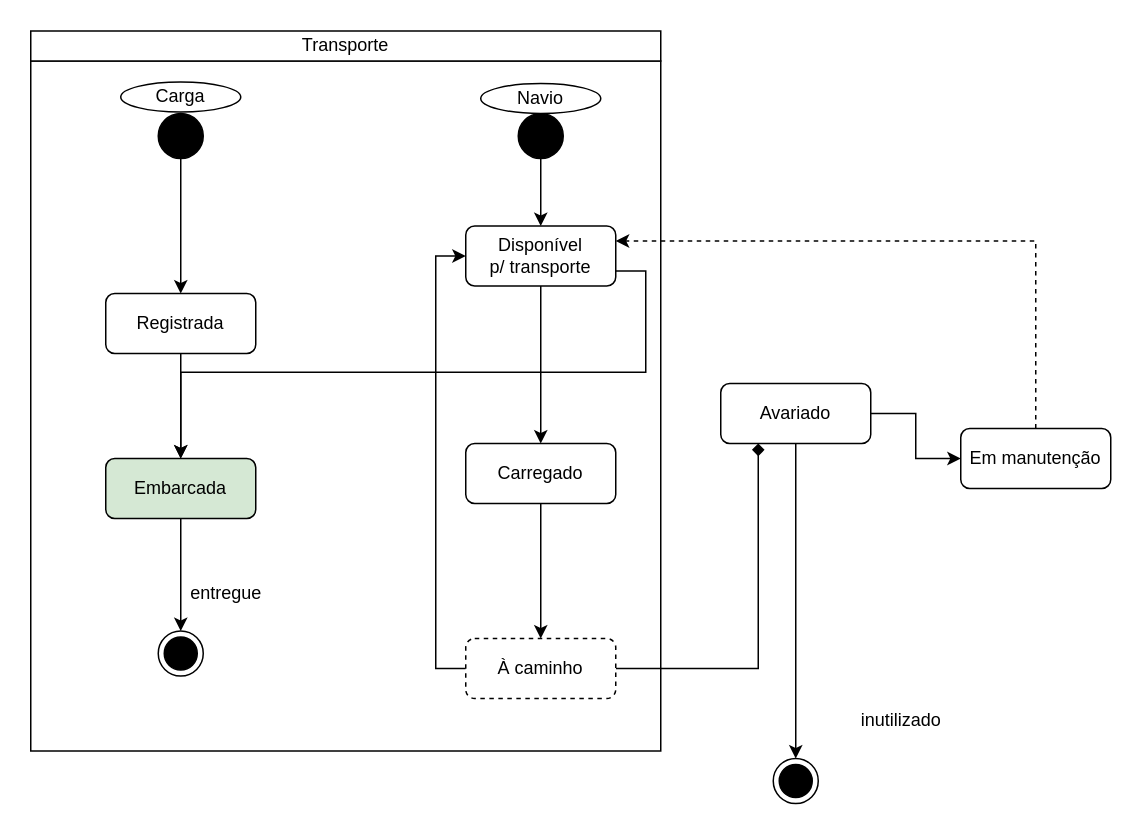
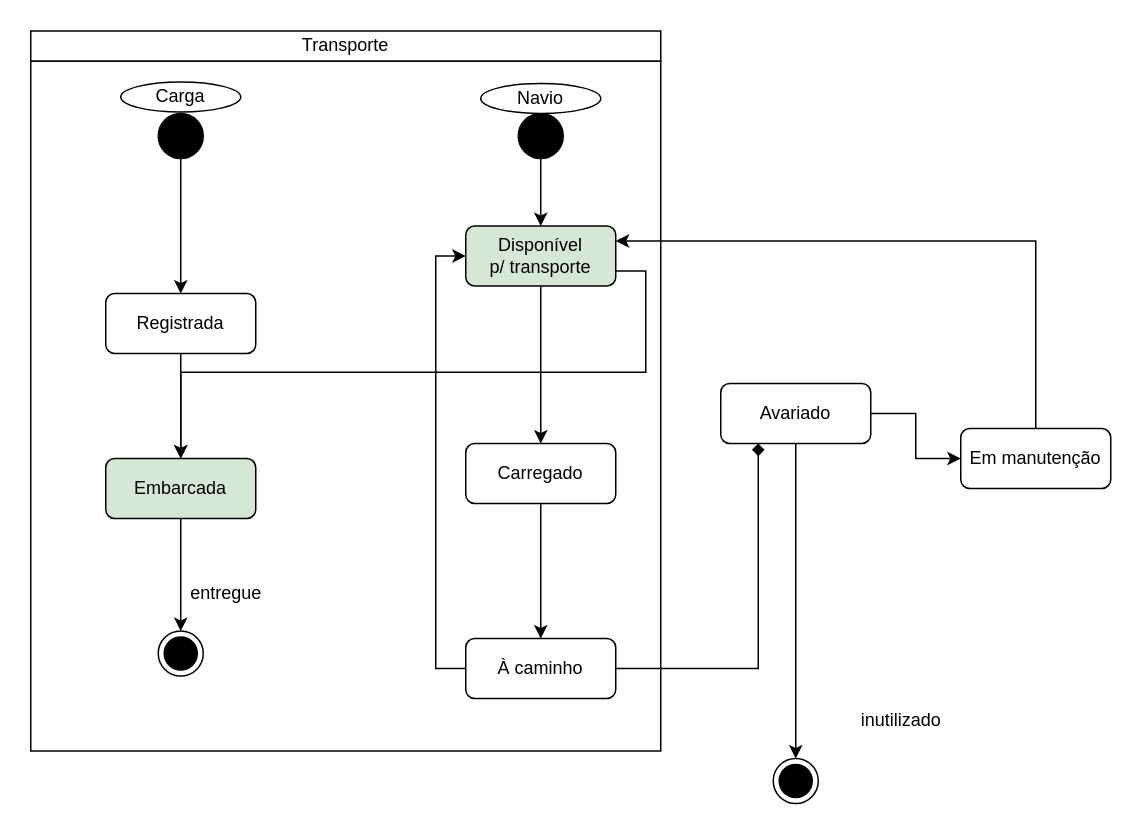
  <mxCell id="0" />
  <mxCell id="1" parent="0" />
  <mxCell id="2" value="" style="rounded=0;whiteSpace=wrap;html=1;" vertex="1" parent="1"><mxGeometry x="20" y="40" width="420" height="460" as="geometry" /></mxCell>
  <mxCell id="3" style="edgeStyle=orthogonalEdgeStyle;rounded=0;orthogonalLoop=1;jettySize=auto;html=1;exitX=0.5;exitY=1;exitDx=0;exitDy=0;entryX=0.5;entryY=0;entryDx=0;entryDy=0;" edge="1" parent="1" source="4" target="5"><mxGeometry relative="1" as="geometry" /></mxCell>
  <mxCell id="4" value="" style="ellipse;fillColor=strokeColor;" vertex="1" parent="1"><mxGeometry x="105" y="75" width="30" height="30" as="geometry" /></mxCell>
  <mxCell id="5" value="Registrada" style="rounded=1;whiteSpace=wrap;html=1;" vertex="1" parent="1"><mxGeometry x="70" y="195" width="100" height="40" as="geometry" /></mxCell>
  <mxCell id="6" style="edgeStyle=orthogonalEdgeStyle;rounded=0;orthogonalLoop=1;jettySize=auto;html=1;exitX=0.5;exitY=1;exitDx=0;exitDy=0;entryX=0.5;entryY=0;entryDx=0;entryDy=0;" edge="1" parent="1" source="7" target="15"><mxGeometry relative="1" as="geometry" /></mxCell>
  <mxCell id="7" value="Embarcada" style="rounded=1;whiteSpace=wrap;html=1;fillColor=#d5e8d4;" vertex="1" parent="1"><mxGeometry x="70" y="305" width="100" height="40" as="geometry" /></mxCell>
  <mxCell id="8" style="edgeStyle=orthogonalEdgeStyle;rounded=0;orthogonalLoop=1;jettySize=auto;html=1;exitX=0.5;exitY=1;exitDx=0;exitDy=0;entryX=0.5;entryY=0;entryDx=0;entryDy=0;" edge="1" parent="1" source="9" target="12"><mxGeometry relative="1" as="geometry" /></mxCell>
  <mxCell id="9" value="" style="ellipse;fillColor=strokeColor;" vertex="1" parent="1"><mxGeometry x="345" y="75" width="30" height="30" as="geometry" /></mxCell>
  <mxCell id="10" style="edgeStyle=orthogonalEdgeStyle;rounded=0;orthogonalLoop=1;jettySize=auto;html=1;exitX=0.5;exitY=1;exitDx=0;exitDy=0;entryX=0.5;entryY=0;entryDx=0;entryDy=0;" edge="1" parent="1" source="12" target="14"><mxGeometry relative="1" as="geometry" /></mxCell>
  <mxCell id="11" style="edgeStyle=orthogonalEdgeStyle;rounded=0;orthogonalLoop=1;jettySize=auto;html=1;exitX=1;exitY=0.75;exitDx=0;exitDy=0;" edge="1" parent="1" source="12" target="7"><mxGeometry relative="1" as="geometry" /></mxCell>
- <mxCell id="12" value="Disponível&lt;br&gt;p/ transporte" style="rounded=1;whiteSpace=wrap;html=1;" vertex="1" parent="1"><mxGeometry x="310" y="150" width="100" height="40" as="geometry" /></mxCell>
+ <mxCell id="12" value="Disponível&lt;br&gt;p/ transporte" style="rounded=1;whiteSpace=wrap;html=1;fillColor=#d5e8d4;" vertex="1" parent="1"><mxGeometry x="310" y="150" width="100" height="40" as="geometry" /></mxCell>
  <mxCell id="13" style="edgeStyle=orthogonalEdgeStyle;rounded=0;orthogonalLoop=1;jettySize=auto;html=1;exitX=0.5;exitY=1;exitDx=0;exitDy=0;entryX=0.5;entryY=0;entryDx=0;entryDy=0;" edge="1" parent="1" source="14" target="25"><mxGeometry relative="1" as="geometry" /></mxCell>
  <mxCell id="14" value="Carregado" style="rounded=1;whiteSpace=wrap;html=1;" vertex="1" parent="1"><mxGeometry x="310" y="295" width="100" height="40" as="geometry" /></mxCell>
  <mxCell id="15" value="" style="ellipse;html=1;shape=endState;fillColor=strokeColor;" vertex="1" parent="1"><mxGeometry x="105" y="420" width="30" height="30" as="geometry" /></mxCell>
  <mxCell id="16" value="" style="endArrow=classic;html=1;rounded=0;exitX=0.5;exitY=1;exitDx=0;exitDy=0;entryX=0.5;entryY=0;entryDx=0;entryDy=0;" edge="1" parent="1" source="5" target="7"><mxGeometry width="50" height="50" relative="1" as="geometry"><mxPoint x="290" y="345" as="sourcePoint" /><mxPoint x="340" y="295" as="targetPoint" /></mxGeometry></mxCell>
  <mxCell id="17" style="edgeStyle=orthogonalEdgeStyle;rounded=0;orthogonalLoop=1;jettySize=auto;html=1;exitX=1;exitY=0.5;exitDx=0;exitDy=0;entryX=0;entryY=0.5;entryDx=0;entryDy=0;" edge="1" parent="1" source="19" target="21"><mxGeometry relative="1" as="geometry" /></mxCell>
  <mxCell id="18" style="edgeStyle=orthogonalEdgeStyle;rounded=0;orthogonalLoop=1;jettySize=auto;html=1;exitX=0.5;exitY=1;exitDx=0;exitDy=0;entryX=0.5;entryY=0;entryDx=0;entryDy=0;" edge="1" parent="1" source="19" target="22"><mxGeometry relative="1" as="geometry" /></mxCell>
  <mxCell id="19" value="Avariado" style="rounded=1;whiteSpace=wrap;html=1;" vertex="1" parent="1"><mxGeometry x="480" y="255" width="100" height="40" as="geometry" /></mxCell>
- <mxCell id="20" style="edgeStyle=orthogonalEdgeStyle;rounded=0;orthogonalLoop=1;jettySize=auto;html=1;exitX=0.5;exitY=0;exitDx=0;exitDy=0;entryX=1;entryY=0.25;entryDx=0;entryDy=0;dashed=1;" edge="1" parent="1" source="21" target="12"><mxGeometry relative="1" as="geometry"><Array as="points"><mxPoint x="690" y="160" /></Array></mxGeometry></mxCell>
+ <mxCell id="20" style="edgeStyle=orthogonalEdgeStyle;rounded=0;orthogonalLoop=1;jettySize=auto;html=1;exitX=0.5;exitY=0;exitDx=0;exitDy=0;entryX=1;entryY=0.25;entryDx=0;entryDy=0;" edge="1" parent="1" source="21" target="12"><mxGeometry relative="1" as="geometry"><Array as="points"><mxPoint x="690" y="160" /></Array></mxGeometry></mxCell>
  <mxCell id="21" value="Em manutenção" style="rounded=1;whiteSpace=wrap;html=1;" vertex="1" parent="1"><mxGeometry x="640" y="285" width="100" height="40" as="geometry" /></mxCell>
  <mxCell id="22" value="" style="ellipse;html=1;shape=endState;fillColor=strokeColor;" vertex="1" parent="1"><mxGeometry x="515" y="505" width="30" height="30" as="geometry" /></mxCell>
  <mxCell id="23" style="edgeStyle=orthogonalEdgeStyle;rounded=0;orthogonalLoop=1;jettySize=auto;html=1;exitX=0;exitY=0.5;exitDx=0;exitDy=0;entryX=0;entryY=0.5;entryDx=0;entryDy=0;" edge="1" parent="1" source="25" target="12"><mxGeometry relative="1" as="geometry" /></mxCell>
  <mxCell id="24" style="edgeStyle=orthogonalEdgeStyle;rounded=0;orthogonalLoop=1;jettySize=auto;html=1;exitX=1;exitY=0.5;exitDx=0;exitDy=0;entryX=0.25;entryY=1;entryDx=0;entryDy=0;endArrow=diamond;" edge="1" parent="1" source="25" target="19"><mxGeometry relative="1" as="geometry" /></mxCell>
- <mxCell id="25" value="À caminho" style="rounded=1;whiteSpace=wrap;html=1;dashed=1;" vertex="1" parent="1"><mxGeometry x="310" y="425" width="100" height="40" as="geometry" /></mxCell>
+ <mxCell id="25" value="À caminho" style="rounded=1;whiteSpace=wrap;html=1;" vertex="1" parent="1"><mxGeometry x="310" y="425" width="100" height="40" as="geometry" /></mxCell>
  <mxCell id="26" value="Carga" style="ellipse;whiteSpace=wrap;html=1;" vertex="1" parent="1"><mxGeometry x="80" y="54" width="80" height="20" as="geometry" /></mxCell>
  <mxCell id="27" value="Navio" style="ellipse;whiteSpace=wrap;html=1;" vertex="1" parent="1"><mxGeometry x="320" y="55" width="80" height="20" as="geometry" /></mxCell>
  <mxCell id="28" value="Transporte" style="rounded=0;whiteSpace=wrap;html=1;" vertex="1" parent="1"><mxGeometry x="20" y="20" width="420" height="20" as="geometry" /></mxCell>
  <mxCell id="29" value="inutilizado" style="text;html=1;align=center;verticalAlign=middle;resizable=0;points=[];autosize=1;strokeColor=none;fillColor=none;" vertex="1" parent="1"><mxGeometry x="560" y="465" width="80" height="30" as="geometry" /></mxCell>
  <mxCell id="30" value="entregue" style="text;html=1;align=center;verticalAlign=middle;resizable=0;points=[];autosize=1;strokeColor=none;fillColor=none;" vertex="1" parent="1"><mxGeometry x="115" y="380" width="70" height="30" as="geometry" /></mxCell>
  <mxCell id="31" style="edgeStyle=orthogonalEdgeStyle;rounded=0;orthogonalLoop=1;jettySize=auto;html=1;exitX=0.5;exitY=1;exitDx=0;exitDy=0;" edge="1" parent="1" source="2" target="2"><mxGeometry relative="1" as="geometry" /></mxCell>
